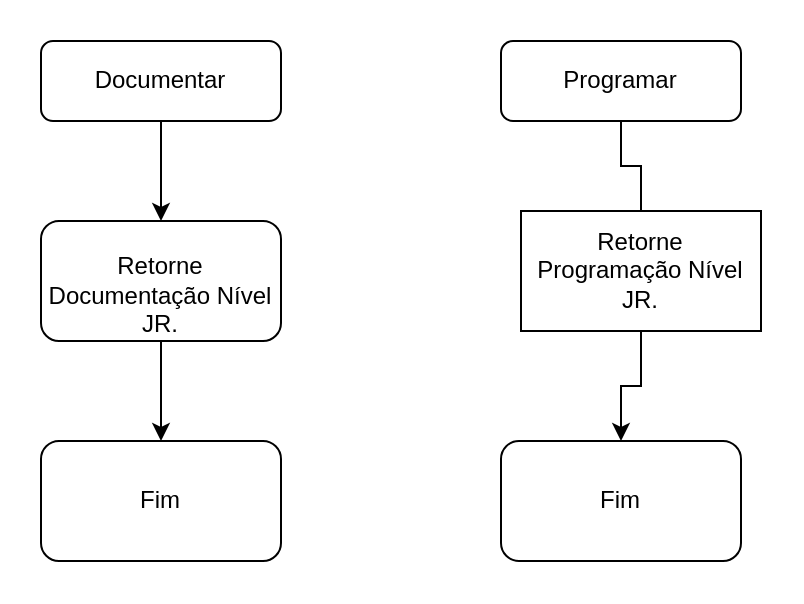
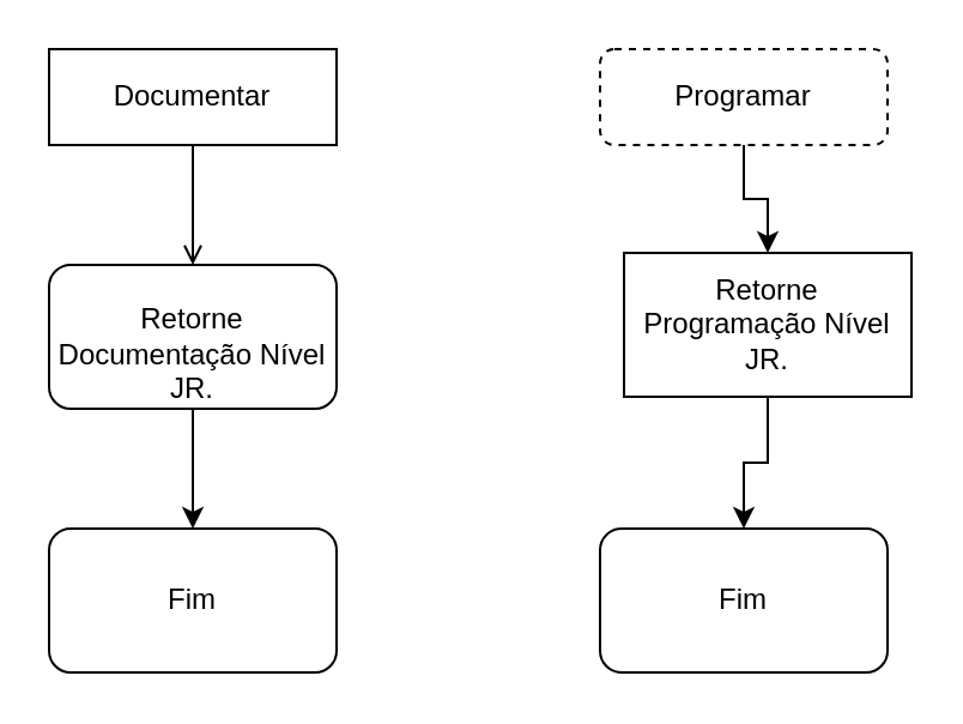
  <mxCell id="0" />
  <mxCell id="1" parent="0" />
- <mxCell id="2" value="" style="edgeStyle=orthogonalEdgeStyle;rounded=0;orthogonalLoop=1;jettySize=auto;html=1;" edge="1" parent="1" source="3" target="6"><mxGeometry relative="1" as="geometry" /></mxCell>
- <mxCell id="3" value="Documentar" style="rounded=1;whiteSpace=wrap;html=1;fontSize=12;glass=0;strokeWidth=1;shadow=0;" vertex="1" parent="1"><mxGeometry width="120" height="40" as="geometry" x="20" y="20" /></mxCell>
+ <mxCell id="2" value="" style="edgeStyle=orthogonalEdgeStyle;rounded=0;orthogonalLoop=1;jettySize=auto;html=1;endArrow=open;" edge="1" parent="1" source="3" target="6"><mxGeometry relative="1" as="geometry" /></mxCell>
+ <mxCell id="3" value="Documentar" style="whiteSpace=wrap;html=1;fontSize=12;glass=0;strokeWidth=1;shadow=0;rounded=0;" vertex="1" parent="1"><mxGeometry width="120" height="40" as="geometry" x="20" y="20" /></mxCell>
  <mxCell id="4" value="Fim" style="rounded=1;whiteSpace=wrap;html=1;" vertex="1" parent="1"><mxGeometry y="220" width="120" height="60" as="geometry" x="20" /></mxCell>
  <mxCell id="5" value="" style="edgeStyle=orthogonalEdgeStyle;rounded=0;orthogonalLoop=1;jettySize=auto;html=1;" edge="1" parent="1" source="6" target="4"><mxGeometry relative="1" as="geometry" /></mxCell>
  <mxCell id="6" value="&lt;br&gt;Retorne&lt;br&gt;Documentação Nível JR." style="whiteSpace=wrap;html=1;rounded=1;" vertex="1" parent="1"><mxGeometry y="110" width="120" height="60" as="geometry" x="20" /></mxCell>
- <mxCell id="7" value="" style="edgeStyle=orthogonalEdgeStyle;rounded=0;orthogonalLoop=1;jettySize=auto;html=1;endArrow=none;" edge="1" parent="1" source="8" target="11"><mxGeometry relative="1" as="geometry" /></mxCell>
- <mxCell id="8" value="Programar" style="rounded=1;whiteSpace=wrap;html=1;fontSize=12;glass=0;strokeWidth=1;shadow=0;" vertex="1" parent="1"><mxGeometry x="250" width="120" height="40" as="geometry" y="20" /></mxCell>
+ <mxCell id="7" value="" style="edgeStyle=orthogonalEdgeStyle;rounded=0;orthogonalLoop=1;jettySize=auto;html=1;" edge="1" parent="1" source="8" target="11"><mxGeometry relative="1" as="geometry" /></mxCell>
+ <mxCell id="8" value="Programar" style="rounded=1;whiteSpace=wrap;html=1;fontSize=12;glass=0;strokeWidth=1;shadow=0;dashed=1;" vertex="1" parent="1"><mxGeometry x="250" width="120" height="40" as="geometry" y="20" /></mxCell>
  <mxCell id="9" value="Fim" style="rounded=1;whiteSpace=wrap;html=1;" vertex="1" parent="1"><mxGeometry x="250" y="220" width="120" height="60" as="geometry" /></mxCell>
  <mxCell id="10" value="" style="edgeStyle=orthogonalEdgeStyle;rounded=0;orthogonalLoop=1;jettySize=auto;html=1;" edge="1" parent="1" source="11" target="9"><mxGeometry relative="1" as="geometry" /></mxCell>
  <mxCell id="11" value="Retorne&lt;br&gt;Programação Nível JR." style="rounded=0;whiteSpace=wrap;html=1;" vertex="1" parent="1"><mxGeometry x="260" y="105" width="120" height="60" as="geometry" /></mxCell>
